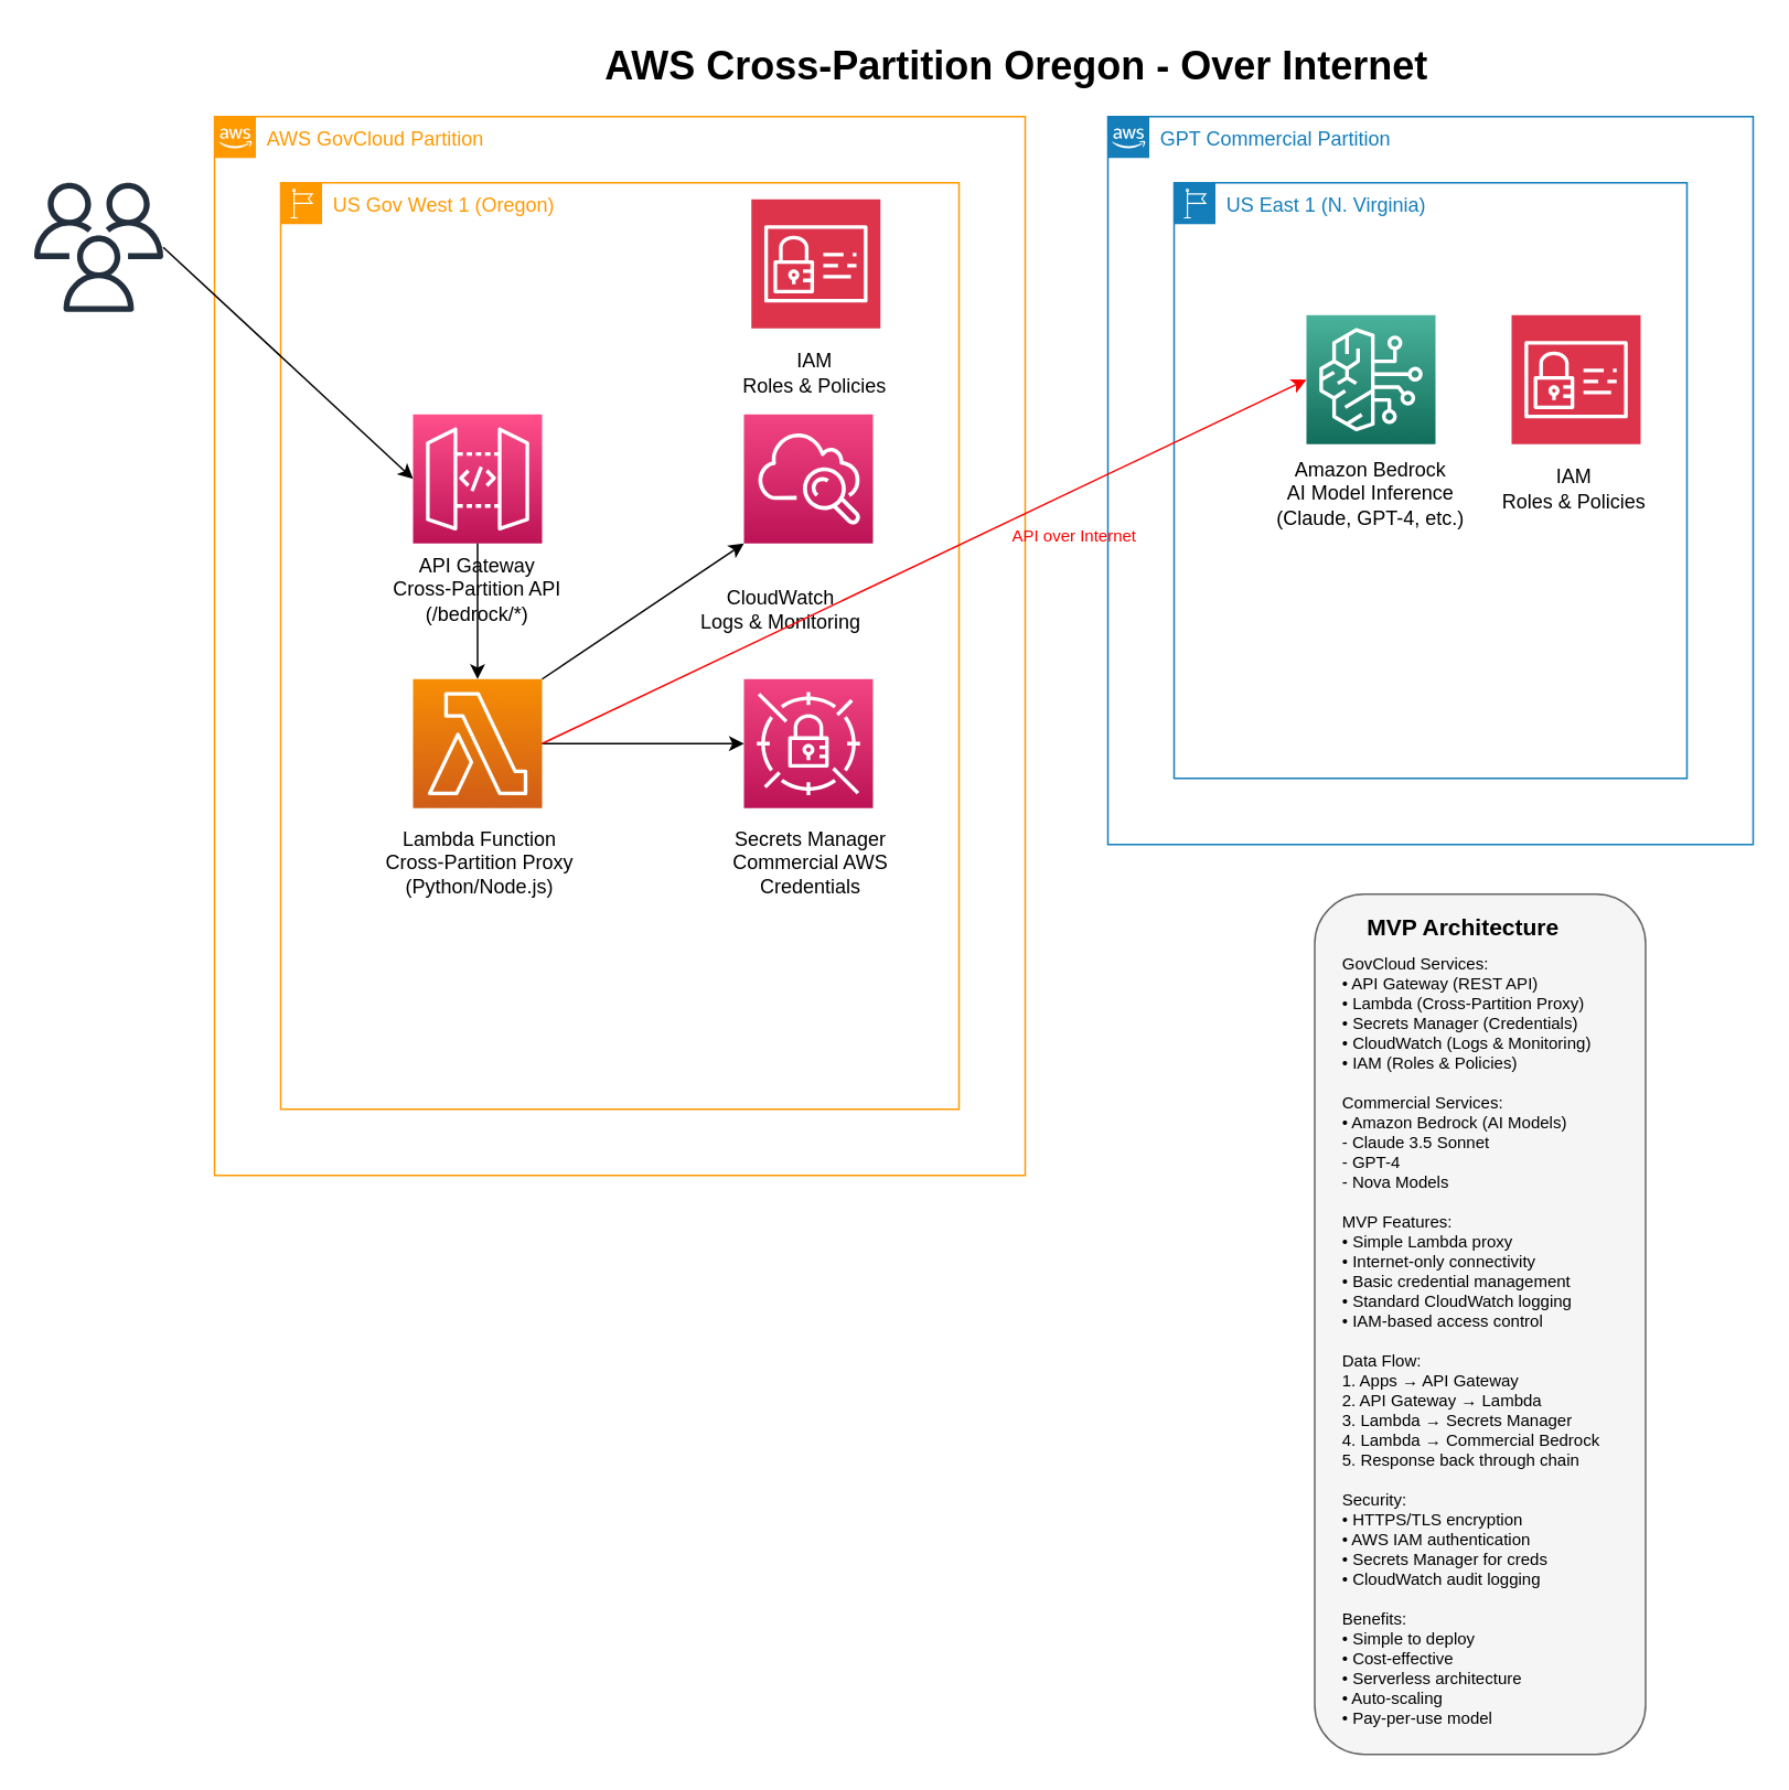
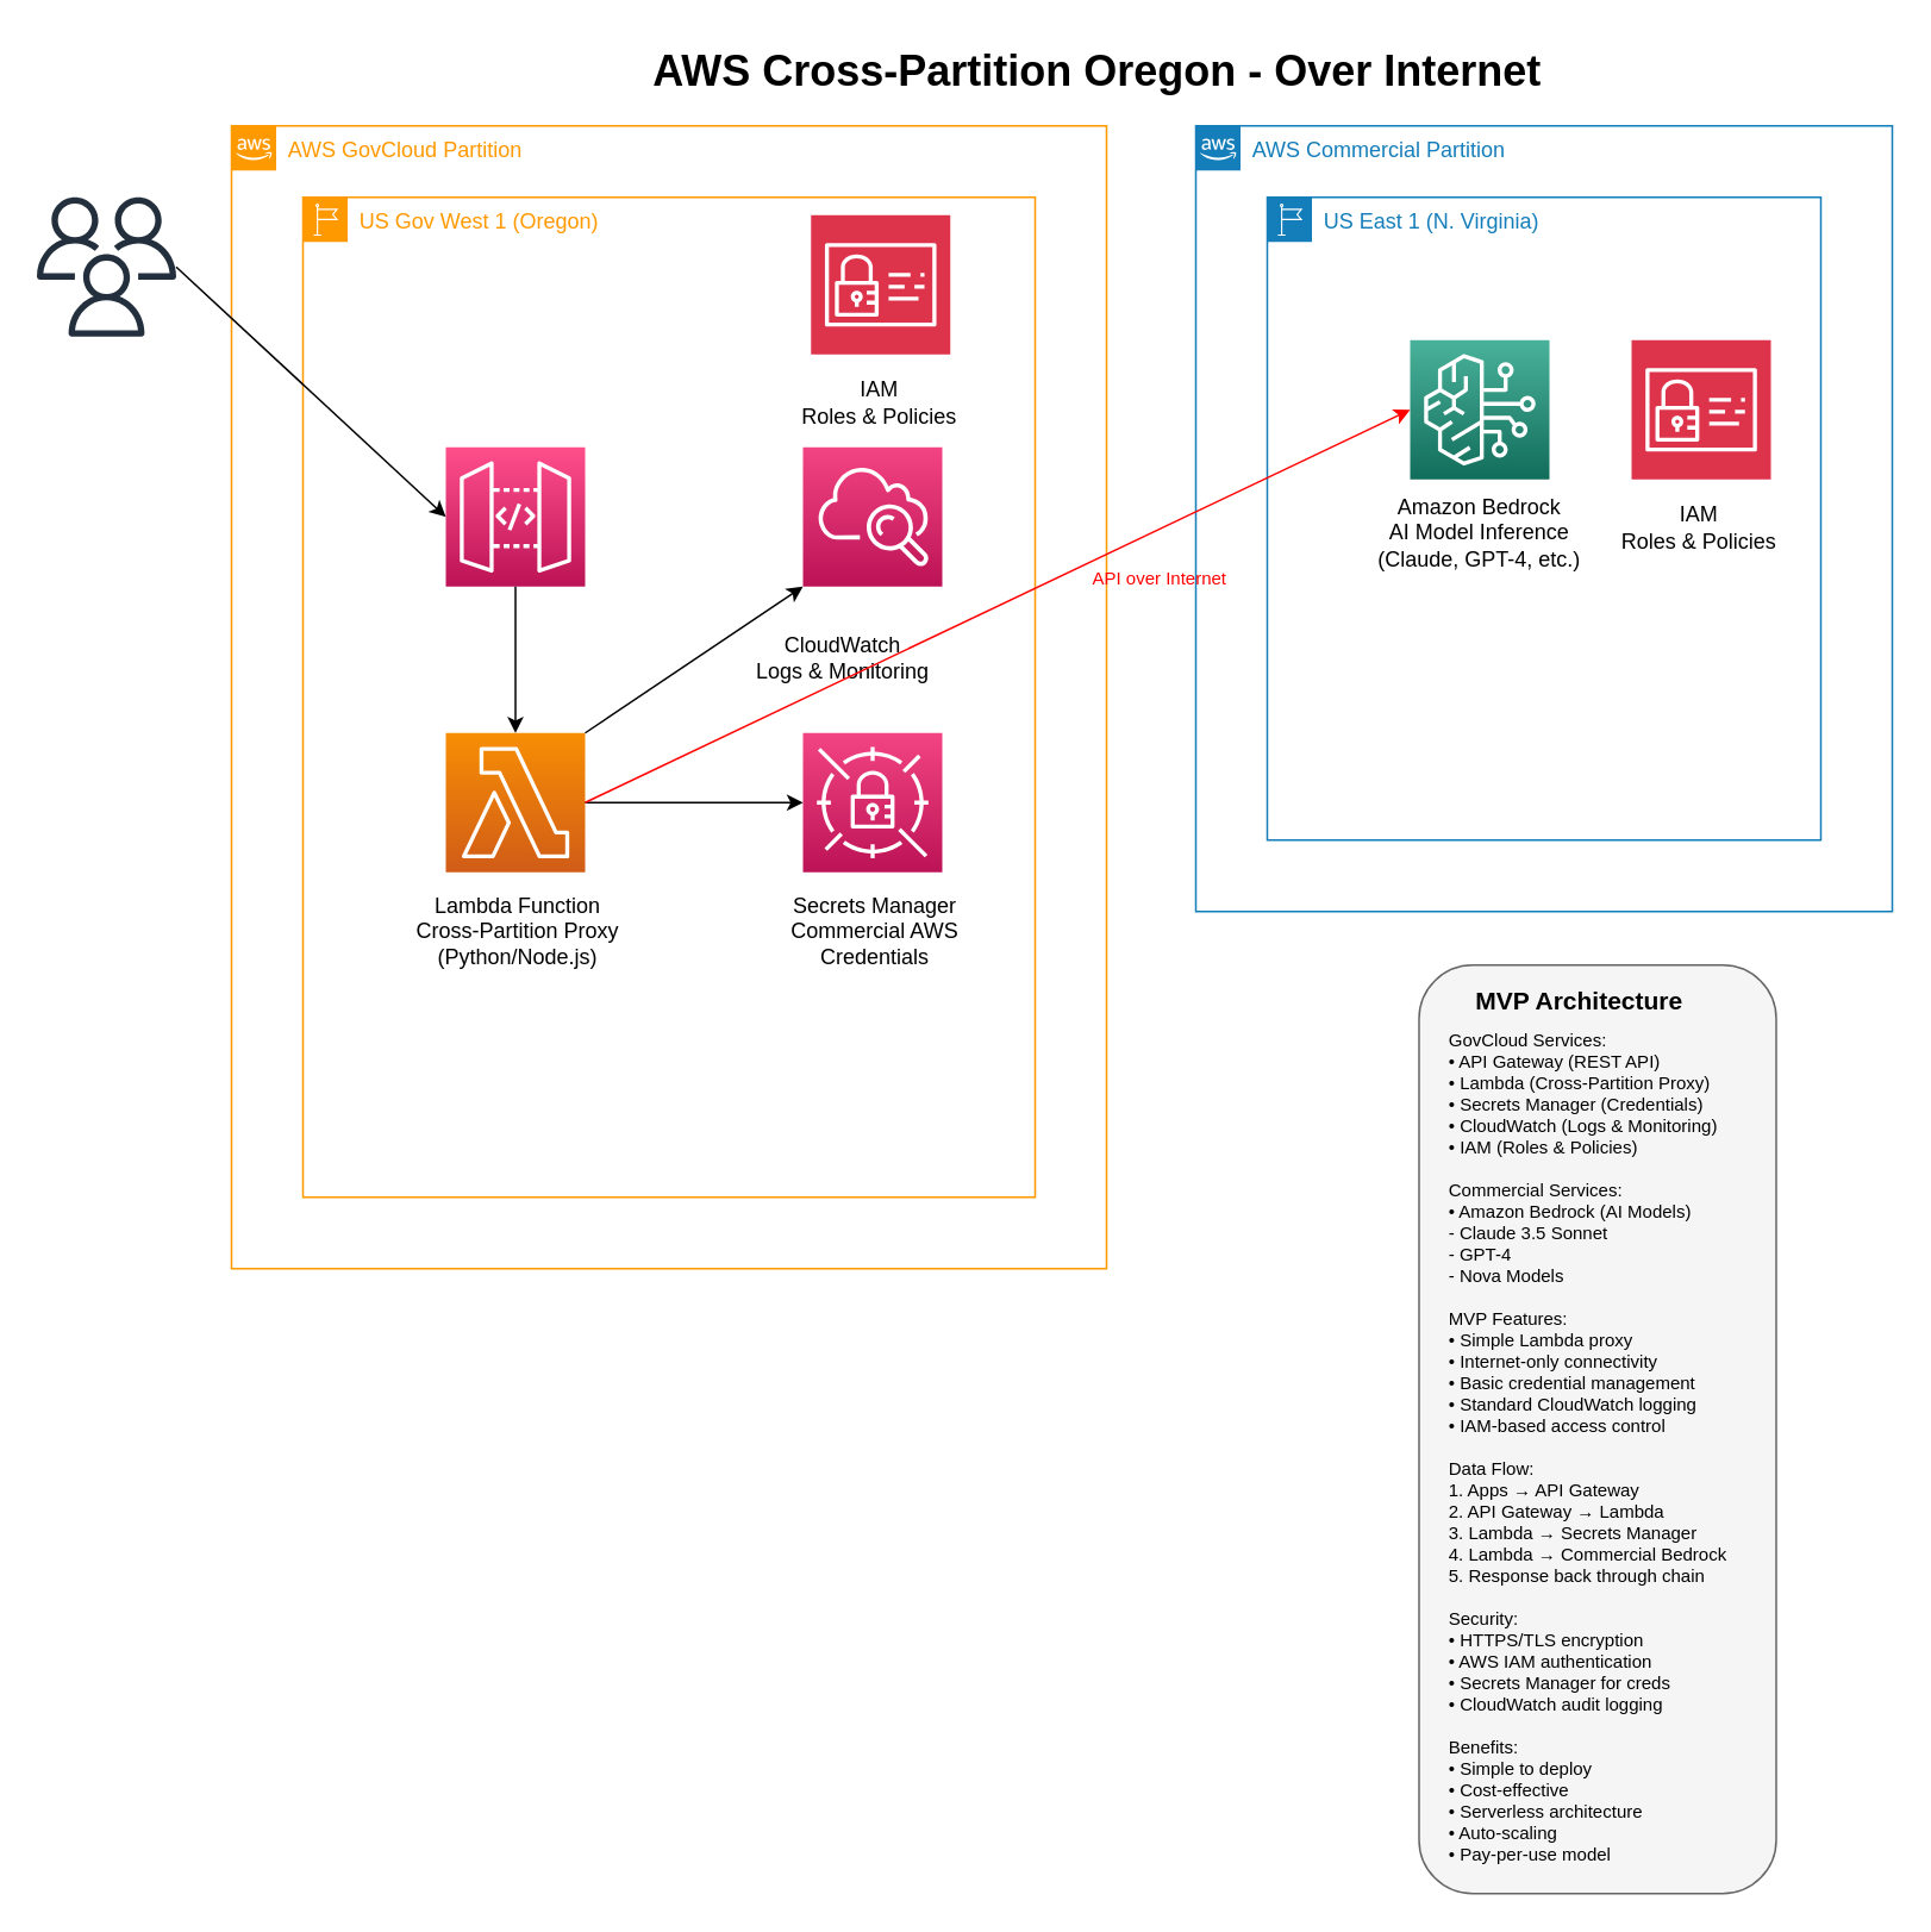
  <mxCell id="0" />
  <mxCell id="1" parent="0" />
  <mxCell id="2" value="AWS Cross-Partition Oregon - Over Internet" style="text;html=1;strokeColor=none;fillColor=none;align=center;verticalAlign=middle;whiteSpace=wrap;rounded=0;fontSize=24;fontStyle=1;" parent="1" vertex="1"><mxGeometry x="279" y="20" width="670" height="40" as="geometry" /></mxCell>
  <mxCell id="3" value="AWS GovCloud Partition" style="points=[[0,0],[0.25,0],[0.5,0],[0.75,0],[1,0],[1,0.25],[1,0.5],[1,0.75],[1,1],[0.75,1],[0.5,1],[0.25,1],[0,1],[0,0.75],[0,0.5],[0,0.25]];outlineConnect=0;gradientColor=none;html=1;whiteSpace=wrap;fontSize=12;fontStyle=0;container=1;pointerEvents=0;collapsible=0;recursiveResize=0;shape=mxgraph.aws4.group;grIcon=mxgraph.aws4.group_aws_cloud_alt;strokeColor=#FF9900;fillColor=none;verticalAlign=top;align=left;spacingLeft=30;fontColor=#FF9900;dashed=0;" parent="1" vertex="1"><mxGeometry x="129" y="70" width="490" height="640" as="geometry" /></mxCell>
  <mxCell id="4" value="US Gov West 1 (Oregon)" style="points=[[0,0],[0.25,0],[0.5,0],[0.75,0],[1,0],[1,0.25],[1,0.5],[1,0.75],[1,1],[0.75,1],[0.5,1],[0.25,1],[0,1],[0,0.75],[0,0.5],[0,0.25]];outlineConnect=0;gradientColor=none;html=1;whiteSpace=wrap;fontSize=12;fontStyle=0;container=1;pointerEvents=0;collapsible=0;recursiveResize=0;shape=mxgraph.aws4.group;grIcon=mxgraph.aws4.group_region;strokeColor=#FF9900;fillColor=none;verticalAlign=top;align=left;spacingLeft=30;fontColor=#FF9900;dashed=0;" parent="3" vertex="1"><mxGeometry x="40" y="40" width="410" height="560" as="geometry" /></mxCell>
  <mxCell id="5" value="" style="sketch=0;points=[[0,0,0],[0.25,0,0],[0.5,0,0],[0.75,0,0],[1,0,0],[0,1,0],[0.25,1,0],[0.5,1,0],[0.75,1,0],[1,1,0],[0,0.25,0],[0,0.5,0],[0,0.75,0],[1,0.25,0],[1,0.5,0],[1,0.75,0]];outlineConnect=0;fontColor=#232F3E;gradientColor=#FF4F8B;gradientDirection=north;fillColor=#BC1356;strokeColor=#ffffff;dashed=0;verticalLabelPosition=bottom;verticalAlign=top;align=center;html=1;fontSize=12;fontStyle=0;aspect=fixed;shape=mxgraph.aws4.resourceIcon;resIcon=mxgraph.aws4.api_gateway;" parent="4" vertex="1"><mxGeometry x="80" y="140" width="78" height="78" as="geometry" /></mxCell>
- <mxCell id="6" value="API Gateway&#10;Cross-Partition API&#10;(/bedrock/*)" style="text;html=1;strokeColor=none;fillColor=none;align=center;verticalAlign=middle;whiteSpace=wrap;rounded=0;" parent="4" vertex="1"><mxGeometry x="53" y="223" width="132" height="45" as="geometry" /></mxCell>
  <mxCell id="7" value="" style="sketch=0;points=[[0,0,0],[0.25,0,0],[0.5,0,0],[0.75,0,0],[1,0,0],[0,1,0],[0.25,1,0],[0.5,1,0],[0.75,1,0],[1,1,0],[0,0.25,0],[0,0.5,0],[0,0.75,0],[1,0.25,0],[1,0.5,0],[1,0.75,0]];outlineConnect=0;fontColor=#232F3E;gradientColor=#F78E04;gradientDirection=north;fillColor=#D05C17;strokeColor=#ffffff;dashed=0;verticalLabelPosition=bottom;verticalAlign=top;align=center;html=1;fontSize=12;fontStyle=0;aspect=fixed;shape=mxgraph.aws4.resourceIcon;resIcon=mxgraph.aws4.lambda;" parent="4" vertex="1"><mxGeometry x="80" y="300" width="78" height="78" as="geometry" /></mxCell>
  <mxCell id="8" value="Lambda Function&#10;Cross-Partition Proxy&#10;(Python/Node.js)" style="text;html=1;strokeColor=none;fillColor=none;align=center;verticalAlign=middle;whiteSpace=wrap;rounded=0;" parent="4" vertex="1"><mxGeometry x="54.5" y="388" width="131" height="45" as="geometry" /></mxCell>
  <mxCell id="9" value="" style="sketch=0;points=[[0,0,0],[0.25,0,0],[0.5,0,0],[0.75,0,0],[1,0,0],[0,1,0],[0.25,1,0],[0.5,1,0],[0.75,1,0],[1,1,0],[0,0.25,0],[0,0.5,0],[0,0.75,0],[1,0.25,0],[1,0.5,0],[1,0.75,0]];outlineConnect=0;fontColor=#232F3E;gradientColor=#F34482;gradientDirection=north;fillColor=#BC1356;strokeColor=#ffffff;dashed=0;verticalLabelPosition=bottom;verticalAlign=top;align=center;html=1;fontSize=12;fontStyle=0;aspect=fixed;shape=mxgraph.aws4.resourceIcon;resIcon=mxgraph.aws4.secrets_manager;" parent="4" vertex="1"><mxGeometry x="280" y="300" width="78" height="78" as="geometry" /></mxCell>
  <mxCell id="10" value="Secrets Manager&#10;Commercial AWS&#10;Credentials" style="text;html=1;strokeColor=none;fillColor=none;align=center;verticalAlign=middle;whiteSpace=wrap;rounded=0;" parent="4" vertex="1"><mxGeometry x="254.5" y="388" width="131" height="45" as="geometry" /></mxCell>
  <mxCell id="11" value="" style="sketch=0;points=[[0,0,0],[0.25,0,0],[0.5,0,0],[0.75,0,0],[1,0,0],[0,1,0],[0.25,1,0],[0.5,1,0],[0.75,1,0],[1,1,0],[0,0.25,0],[0,0.5,0],[0,0.75,0],[1,0.25,0],[1,0.5,0],[1,0.75,0]];outlineConnect=0;fontColor=#232F3E;gradientColor=#F34482;gradientDirection=north;fillColor=#BC1356;strokeColor=#ffffff;dashed=0;verticalLabelPosition=bottom;verticalAlign=top;align=center;html=1;fontSize=12;fontStyle=0;aspect=fixed;shape=mxgraph.aws4.resourceIcon;resIcon=mxgraph.aws4.cloudwatch;" parent="4" vertex="1"><mxGeometry x="280" y="140" width="78" height="78" as="geometry" /></mxCell>
  <mxCell id="12" value="CloudWatch&#10;Logs &amp; Monitoring" style="text;html=1;strokeColor=none;fillColor=none;align=center;verticalAlign=middle;whiteSpace=wrap;rounded=0;" parent="4" vertex="1"><mxGeometry x="243" y="243" width="119" height="30" as="geometry" /></mxCell>
  <mxCell id="13" value="" style="sketch=0;points=[[0,0,0],[0.25,0,0],[0.5,0,0],[0.75,0,0],[1,0,0],[0,1,0],[0.25,1,0],[0.5,1,0],[0.75,1,0],[1,1,0],[0,0.25,0],[0,0.5,0],[0,0.75,0],[1,0.25,0],[1,0.5,0],[1,0.75,0]];outlineConnect=0;fontColor=#232F3E;fillColor=#DD344C;strokeColor=#ffffff;dashed=0;verticalLabelPosition=bottom;verticalAlign=top;align=center;html=1;fontSize=12;fontStyle=0;aspect=fixed;shape=mxgraph.aws4.resourceIcon;resIcon=mxgraph.aws4.identity_and_access_management;" parent="4" vertex="1"><mxGeometry x="284.5" y="10" width="78" height="78" as="geometry" /></mxCell>
  <mxCell id="14" value="IAM&#10;Roles &amp; Policies" style="text;html=1;strokeColor=none;fillColor=none;align=center;verticalAlign=middle;whiteSpace=wrap;rounded=0;" parent="4" vertex="1"><mxGeometry x="268.5" y="100" width="108" height="30" as="geometry" /></mxCell>
- <mxCell id="15" value="GPT Commercial Partition" style="points=[[0,0],[0.25,0],[0.5,0],[0.75,0],[1,0],[1,0.25],[1,0.5],[1,0.75],[1,1],[0.75,1],[0.5,1],[0.25,1],[0,1],[0,0.75],[0,0.5],[0,0.25]];outlineConnect=0;gradientColor=none;html=1;whiteSpace=wrap;fontSize=12;fontStyle=0;container=1;pointerEvents=0;collapsible=0;recursiveResize=0;shape=mxgraph.aws4.group;grIcon=mxgraph.aws4.group_aws_cloud_alt;strokeColor=#147EBA;fillColor=none;verticalAlign=top;align=left;spacingLeft=30;fontColor=#147EBA;dashed=0;" parent="1" vertex="1"><mxGeometry x="669" y="70" width="390" height="440" as="geometry" /></mxCell>
+ <mxCell id="15" value="AWS Commercial Partition" style="points=[[0,0],[0.25,0],[0.5,0],[0.75,0],[1,0],[1,0.25],[1,0.5],[1,0.75],[1,1],[0.75,1],[0.5,1],[0.25,1],[0,1],[0,0.75],[0,0.5],[0,0.25]];outlineConnect=0;gradientColor=none;html=1;whiteSpace=wrap;fontSize=12;fontStyle=0;container=1;pointerEvents=0;collapsible=0;recursiveResize=0;shape=mxgraph.aws4.group;grIcon=mxgraph.aws4.group_aws_cloud_alt;strokeColor=#147EBA;fillColor=none;verticalAlign=top;align=left;spacingLeft=30;fontColor=#147EBA;dashed=0;" parent="1" vertex="1"><mxGeometry x="669" y="70" width="390" height="440" as="geometry" /></mxCell>
  <mxCell id="16" value="US East 1 (N. Virginia)" style="points=[[0,0],[0.25,0],[0.5,0],[0.75,0],[1,0],[1,0.25],[1,0.5],[1,0.75],[1,1],[0.75,1],[0.5,1],[0.25,1],[0,1],[0,0.75],[0,0.5],[0,0.25]];outlineConnect=0;gradientColor=none;html=1;whiteSpace=wrap;fontSize=12;fontStyle=0;container=1;pointerEvents=0;collapsible=0;recursiveResize=0;shape=mxgraph.aws4.group;grIcon=mxgraph.aws4.group_region;strokeColor=#147EBA;fillColor=none;verticalAlign=top;align=left;spacingLeft=30;fontColor=#147EBA;dashed=0;" parent="15" vertex="1"><mxGeometry x="40" y="40" width="310" height="360" as="geometry" /></mxCell>
  <mxCell id="17" value="" style="sketch=0;points=[[0,0,0],[0.25,0,0],[0.5,0,0],[0.75,0,0],[1,0,0],[0,1,0],[0.25,1,0],[0.5,1,0],[0.75,1,0],[1,1,0],[0,0.25,0],[0,0.5,0],[0,0.75,0],[1,0.25,0],[1,0.5,0],[1,0.75,0]];outlineConnect=0;fontColor=#232F3E;gradientColor=#4AB29A;gradientDirection=north;fillColor=#116D5B;strokeColor=#ffffff;dashed=0;verticalLabelPosition=bottom;verticalAlign=top;align=center;html=1;fontSize=12;fontStyle=0;aspect=fixed;shape=mxgraph.aws4.resourceIcon;resIcon=mxgraph.aws4.bedrock;" parent="16" vertex="1"><mxGeometry x="80" y="80" width="78" height="78" as="geometry" /></mxCell>
  <mxCell id="18" value="Amazon Bedrock&#10;AI Model Inference&#10;(Claude, GPT-4, etc.)" style="text;html=1;strokeColor=none;fillColor=none;align=center;verticalAlign=middle;whiteSpace=wrap;rounded=0;" parent="16" vertex="1"><mxGeometry x="50" y="165" width="138" height="45" as="geometry" /></mxCell>
  <mxCell id="19" value="" style="sketch=0;points=[[0,0,0],[0.25,0,0],[0.5,0,0],[0.75,0,0],[1,0,0],[0,1,0],[0.25,1,0],[0.5,1,0],[0.75,1,0],[1,1,0],[0,0.25,0],[0,0.5,0],[0,0.75,0],[1,0.25,0],[1,0.5,0],[1,0.75,0]];outlineConnect=0;fontColor=#232F3E;fillColor=#DD344C;strokeColor=#ffffff;dashed=0;verticalLabelPosition=bottom;verticalAlign=top;align=center;html=1;fontSize=12;fontStyle=0;aspect=fixed;shape=mxgraph.aws4.resourceIcon;resIcon=mxgraph.aws4.identity_and_access_management;" vertex="1" parent="16"><mxGeometry x="204" y="80" width="78" height="78" as="geometry" /></mxCell>
  <mxCell id="20" value="IAM&#10;Roles &amp; Policies" style="text;html=1;strokeColor=none;fillColor=none;align=center;verticalAlign=middle;whiteSpace=wrap;rounded=0;" vertex="1" parent="16"><mxGeometry x="188" y="170" width="108" height="30" as="geometry" /></mxCell>
  <mxCell id="21" value="API over Internet" style="text;html=1;strokeColor=none;fillColor=none;align=center;verticalAlign=middle;whiteSpace=wrap;rounded=0;fontSize=10;fontColor=#FF0000;" parent="15" vertex="1"><mxGeometry x="-80" y="243" width="120" height="20" as="geometry" /></mxCell>
  <mxCell id="22" value="" style="sketch=0;outlineConnect=0;fontColor=#232F3E;gradientColor=none;fillColor=#232F3D;strokeColor=none;dashed=0;verticalLabelPosition=bottom;verticalAlign=top;align=center;html=1;fontSize=12;fontStyle=0;aspect=fixed;pointerEvents=1;shape=mxgraph.aws4.users;" parent="1" vertex="1"><mxGeometry x="20" y="110" width="78" height="78" as="geometry" /></mxCell>
  <mxCell id="23" value="" style="endArrow=classic;html=1;rounded=0;exitX=1;exitY=0.5;exitDx=0;exitDy=0;entryX=0;entryY=0.5;entryDx=0;entryDy=0;exitPerimeter=0;entryPerimeter=0;" parent="1" source="22" target="5" edge="1"><mxGeometry width="50" height="50" relative="1" as="geometry"><mxPoint x="349" y="390" as="sourcePoint" /><mxPoint x="399" y="340" as="targetPoint" /></mxGeometry></mxCell>
  <mxCell id="24" value="" style="endArrow=classic;html=1;rounded=0;exitX=0.5;exitY=1;exitDx=0;exitDy=0;entryX=0.5;entryY=0;entryDx=0;entryDy=0;exitPerimeter=0;entryPerimeter=0;" parent="1" source="5" target="7" edge="1"><mxGeometry width="50" height="50" relative="1" as="geometry"><mxPoint x="349" y="390" as="sourcePoint" /><mxPoint x="399" y="340" as="targetPoint" /></mxGeometry></mxCell>
  <mxCell id="25" value="" style="endArrow=classic;html=1;rounded=0;exitX=1;exitY=0.5;exitDx=0;exitDy=0;entryX=0;entryY=0.5;entryDx=0;entryDy=0;exitPerimeter=0;entryPerimeter=0;" parent="1" source="7" target="9" edge="1"><mxGeometry width="50" height="50" relative="1" as="geometry"><mxPoint x="349" y="390" as="sourcePoint" /><mxPoint x="399" y="340" as="targetPoint" /></mxGeometry></mxCell>
  <mxCell id="26" value="" style="endArrow=classic;html=1;rounded=0;exitX=1;exitY=0;exitDx=0;exitDy=0;entryX=0;entryY=1;entryDx=0;entryDy=0;exitPerimeter=0;entryPerimeter=0;" parent="1" source="7" target="11" edge="1"><mxGeometry width="50" height="50" relative="1" as="geometry"><mxPoint x="349" y="390" as="sourcePoint" /><mxPoint x="399" y="340" as="targetPoint" /></mxGeometry></mxCell>
  <mxCell id="27" value="" style="endArrow=classic;html=1;rounded=0;strokeColor=#FF0000;exitX=1;exitY=0.5;exitDx=0;exitDy=0;entryX=0;entryY=0.5;entryDx=0;entryDy=0;exitPerimeter=0;entryPerimeter=0;" parent="1" source="7" target="17" edge="1"><mxGeometry width="50" height="50" relative="1" as="geometry"><mxPoint x="349" y="390" as="sourcePoint" /><mxPoint x="399" y="340" as="targetPoint" /></mxGeometry></mxCell>
  <mxCell id="28" value="" style="rounded=1;whiteSpace=wrap;html=1;fillColor=#f5f5f5;strokeColor=#666666;fontColor=#333333;" parent="1" vertex="1"><mxGeometry x="794" y="540" width="200" height="520" as="geometry" /></mxCell>
  <mxCell id="29" value="MVP Architecture" style="text;html=1;strokeColor=none;fillColor=none;align=center;verticalAlign=middle;whiteSpace=wrap;rounded=0;fontSize=14;fontStyle=1;" parent="1" vertex="1"><mxGeometry x="809" y="550" width="150" height="20" as="geometry" /></mxCell>
  <mxCell id="30" value="GovCloud Services:&#10;• API Gateway (REST API)&#10;• Lambda (Cross-Partition Proxy)&#10;• Secrets Manager (Credentials)&#10;• CloudWatch (Logs &amp; Monitoring)&#10;• IAM (Roles &amp; Policies)&#10;&#10;Commercial Services:&#10;• Amazon Bedrock (AI Models)&#10;  - Claude 3.5 Sonnet&#10;  - GPT-4&#10;  - Nova Models&#10;&#10;MVP Features:&#10;• Simple Lambda proxy&#10;• Internet-only connectivity&#10;• Basic credential management&#10;• Standard CloudWatch logging&#10;• IAM-based access control&#10;&#10;Data Flow:&#10;1. Apps → API Gateway&#10;2. API Gateway → Lambda&#10;3. Lambda → Secrets Manager&#10;4. Lambda → Commercial Bedrock&#10;5. Response back through chain&#10;&#10;Security:&#10;• HTTPS/TLS encryption&#10;• AWS IAM authentication&#10;• Secrets Manager for creds&#10;• CloudWatch audit logging&#10;&#10;Benefits:&#10;• Simple to deploy&#10;• Cost-effective&#10;• Serverless architecture&#10;• Auto-scaling&#10;• Pay-per-use model" style="text;html=1;strokeColor=none;fillColor=none;align=left;verticalAlign=top;whiteSpace=wrap;rounded=0;fontSize=10;" parent="1" vertex="1"><mxGeometry x="809" y="570" width="180" height="350" as="geometry" /></mxCell>
